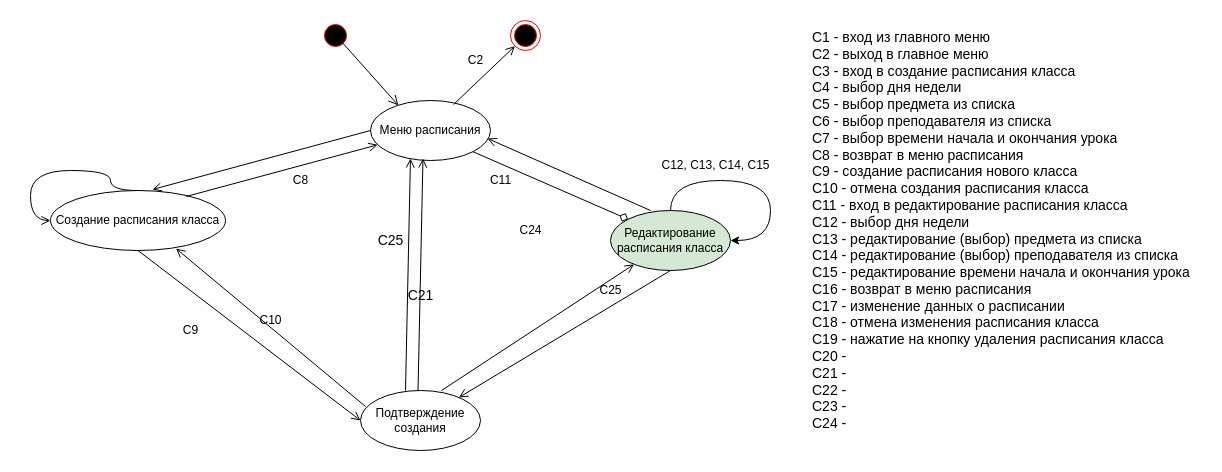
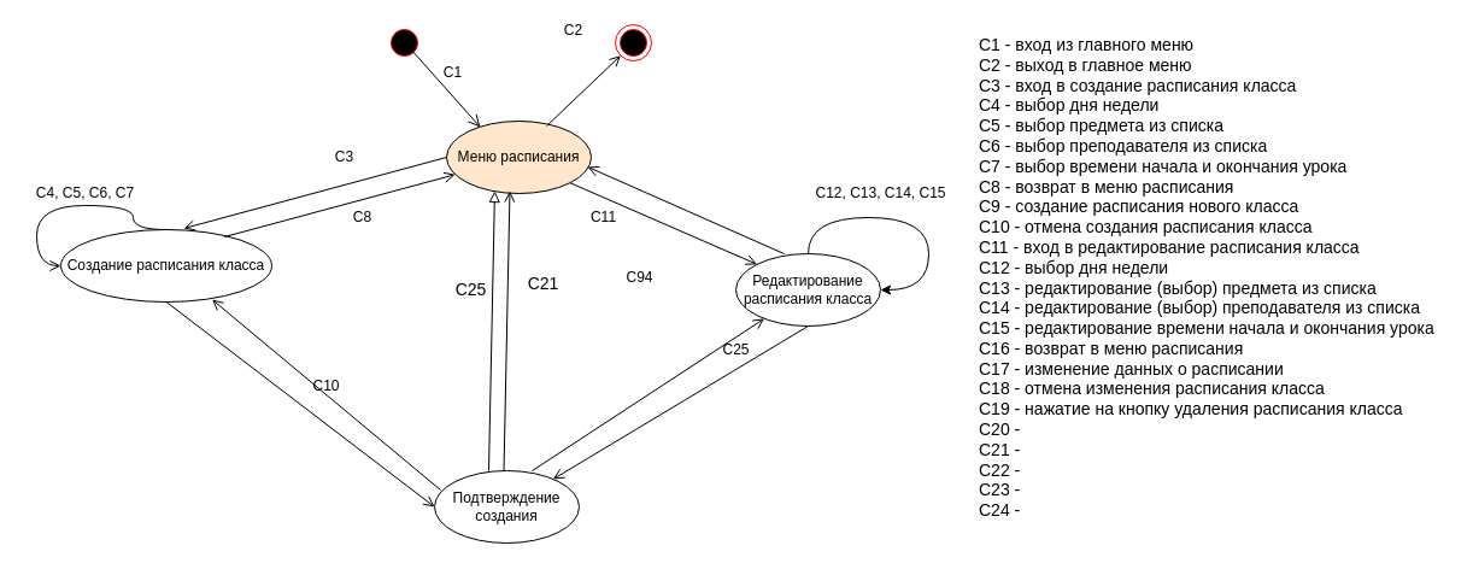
  <mxCell id="0" />
  <mxCell id="1" parent="0" />
  <mxCell id="2" value="" style="ellipse;html=1;shape=startState;fillColor=#000000;strokeColor=#ff0000;" parent="1" vertex="1"><mxGeometry x="320" y="20" width="30" height="30" as="geometry" /></mxCell>
  <mxCell id="3" value="" style="html=1;verticalAlign=bottom;endArrow=open;endSize=8;strokeColor=#000000;rounded=0;entryX=0.233;entryY=0.083;entryDx=0;entryDy=0;entryPerimeter=0;" parent="1" target="5" edge="1"><mxGeometry relative="1" as="geometry"><mxPoint x="394.32" y="100" as="targetPoint" /><mxPoint x="340" y="40" as="sourcePoint" /></mxGeometry></mxCell>
  <mxCell id="4" value="" style="ellipse;html=1;shape=endState;fillColor=#000000;strokeColor=#ff0000;" parent="1" vertex="1"><mxGeometry x="510" y="20" width="30" height="30" as="geometry" /></mxCell>
- <mxCell id="5" value="Меню расписания" style="ellipse;whiteSpace=wrap;html=1;" parent="1" vertex="1"><mxGeometry x="370" y="100" width="120" height="60" as="geometry" /></mxCell>
+ <mxCell id="5" value="Меню расписания" style="ellipse;whiteSpace=wrap;html=1;fillColor=#ffe6cc;" parent="1" vertex="1"><mxGeometry x="370" y="100" width="120" height="60" as="geometry" /></mxCell>
  <mxCell id="6" value="" style="endArrow=open;html=1;rounded=0;endFill=0;endSize=7;entryX=0;entryY=1;entryDx=0;entryDy=0;exitX=0.692;exitY=0.067;exitDx=0;exitDy=0;exitPerimeter=0;" parent="1" source="5" target="4" edge="1"><mxGeometry width="50" height="50" relative="1" as="geometry"><mxPoint x="460" y="100" as="sourcePoint" /><mxPoint x="510" y="50" as="targetPoint" /></mxGeometry></mxCell>
- <mxCell id="8" value="С2" style="text;html=1;align=center;verticalAlign=middle;resizable=0;points=[];autosize=1;strokeColor=none;fillColor=none;" parent="1" vertex="1"><mxGeometry x="460" y="50" width="30" height="20" as="geometry" /></mxCell>
+ <mxCell id="7" value="С1" style="text;html=1;align=center;verticalAlign=middle;resizable=0;points=[];autosize=1;strokeColor=none;fillColor=none;" parent="1" vertex="1"><mxGeometry x="360" y="50" width="30" height="20" as="geometry" /></mxCell>
+ <mxCell id="8" value="С2" style="text;html=1;align=center;verticalAlign=middle;resizable=0;points=[];autosize=1;strokeColor=none;fillColor=none;" parent="1" vertex="1"><mxGeometry x="460" y="15" width="30" height="20" as="geometry" /></mxCell>
  <mxCell id="9" value="" style="edgeStyle=orthogonalEdgeStyle;rounded=0;orthogonalLoop=1;jettySize=auto;html=1;endArrow=open;endFill=0;endSize=7;curved=1;entryX=0;entryY=0.5;entryDx=0;entryDy=0;exitX=0.5;exitY=0;exitDx=0;exitDy=0;" parent="1" source="10" target="10" edge="1"><mxGeometry relative="1" as="geometry"><mxPoint x="310" y="120" as="targetPoint" /><Array as="points"><mxPoint x="110" y="170" /><mxPoint x="30" y="170" /><mxPoint x="30" y="220" /></Array></mxGeometry></mxCell>
  <mxCell id="10" value="Создание расписания класса" style="ellipse;whiteSpace=wrap;html=1;" parent="1" vertex="1"><mxGeometry x="50" y="190" width="175" height="60" as="geometry" /></mxCell>
  <mxCell id="11" value="" style="edgeStyle=orthogonalEdgeStyle;rounded=0;orthogonalLoop=1;jettySize=auto;html=1;elbow=vertical;curved=1;entryX=1;entryY=0.5;entryDx=0;entryDy=0;" parent="1" source="12" target="12" edge="1"><mxGeometry relative="1" as="geometry"><Array as="points"><mxPoint x="670" y="180" /><mxPoint x="770" y="180" /><mxPoint x="770" y="240" /></Array><mxPoint x="740" y="240" as="targetPoint" /></mxGeometry></mxCell>
- <mxCell id="12" value="Редактирование расписания класса" style="ellipse;whiteSpace=wrap;html=1;fillColor=#d5e8d4;" parent="1" vertex="1"><mxGeometry x="610" y="210" width="120" height="60" as="geometry" /></mxCell>
+ <mxCell id="12" value="Редактирование расписания класса" style="ellipse;whiteSpace=wrap;html=1;" parent="1" vertex="1"><mxGeometry x="610" y="210" width="120" height="60" as="geometry" /></mxCell>
  <mxCell id="13" value="" style="endArrow=open;html=1;rounded=0;endSize=7;endFill=0;exitX=0;exitY=0.5;exitDx=0;exitDy=0;exitPerimeter=0;entryX=0.583;entryY=-0.017;entryDx=0;entryDy=0;entryPerimeter=0;" parent="1" source="5" target="10" edge="1"><mxGeometry width="50" height="50" relative="1" as="geometry"><mxPoint x="350" y="130" as="sourcePoint" /><mxPoint x="150" y="180" as="targetPoint" /></mxGeometry></mxCell>
+ <mxCell id="14" value="С3" style="text;html=1;align=center;verticalAlign=middle;resizable=0;points=[];autosize=1;strokeColor=none;fillColor=none;" parent="1" vertex="1"><mxGeometry x="270" y="120" width="30" height="20" as="geometry" /></mxCell>
+ <mxCell id="15" value="C4, C5, C6, C7" style="text;html=1;align=center;verticalAlign=middle;resizable=0;points=[];autosize=1;strokeColor=none;fillColor=none;" parent="1" vertex="1"><mxGeometry x="20" y="150" width="100" height="20" as="geometry" /></mxCell>
  <mxCell id="16" value="" style="endArrow=open;html=1;rounded=0;endSize=7;endFill=0;exitX=0.775;exitY=0.1;exitDx=0;exitDy=0;exitPerimeter=0;" parent="1" source="10" target="5" edge="1"><mxGeometry width="50" height="50" relative="1" as="geometry"><mxPoint x="160" y="190" as="sourcePoint" /><mxPoint x="380" y="140" as="targetPoint" /></mxGeometry></mxCell>
  <mxCell id="17" value="C8" style="text;html=1;align=center;verticalAlign=middle;resizable=0;points=[];autosize=1;strokeColor=none;fillColor=none;" parent="1" vertex="1"><mxGeometry x="285" y="170" width="30" height="20" as="geometry" /></mxCell>
- <mxCell id="18" value="" style="endArrow=diamond;html=1;rounded=0;endSize=7;endFill=0;exitX=1;exitY=1;exitDx=0;exitDy=0;entryX=0;entryY=0;entryDx=0;entryDy=0;" parent="1" source="5" target="12" edge="1"><mxGeometry width="50" height="50" relative="1" as="geometry"><mxPoint x="380" y="160" as="sourcePoint" /><mxPoint x="310" y="220" as="targetPoint" /></mxGeometry></mxCell>
+ <mxCell id="18" value="" style="endArrow=open;html=1;rounded=0;endSize=7;endFill=0;exitX=1;exitY=1;exitDx=0;exitDy=0;entryX=0;entryY=0;entryDx=0;entryDy=0;" parent="1" source="5" target="12" edge="1"><mxGeometry width="50" height="50" relative="1" as="geometry"><mxPoint x="380" y="160" as="sourcePoint" /><mxPoint x="310" y="220" as="targetPoint" /></mxGeometry></mxCell>
  <mxCell id="19" value="" style="endArrow=open;html=1;rounded=0;endSize=7;endFill=0;entryX=0.975;entryY=0.633;entryDx=0;entryDy=0;entryPerimeter=0;" parent="1" target="5" edge="1"><mxGeometry width="50" height="50" relative="1" as="geometry"><mxPoint x="650" y="210" as="sourcePoint" /><mxPoint x="400" y="150" as="targetPoint" /></mxGeometry></mxCell>
  <mxCell id="20" value="Подтверждение создания" style="ellipse;whiteSpace=wrap;html=1;" parent="1" vertex="1"><mxGeometry x="360" y="390" width="120" height="60" as="geometry" /></mxCell>
  <mxCell id="21" value="" style="endArrow=open;html=1;rounded=0;endSize=7;endFill=0;exitX=0.5;exitY=1;exitDx=0;exitDy=0;entryX=0;entryY=0.5;entryDx=0;entryDy=0;" parent="1" source="10" target="20" edge="1"><mxGeometry width="50" height="50" relative="1" as="geometry"><mxPoint x="100" y="260" as="sourcePoint" /><mxPoint x="350" y="410" as="targetPoint" /></mxGeometry></mxCell>
  <mxCell id="22" value="" style="endArrow=open;html=1;rounded=0;endSize=7;endFill=0;entryX=0.717;entryY=0.967;entryDx=0;entryDy=0;entryPerimeter=0;exitX=0.042;exitY=0.267;exitDx=0;exitDy=0;exitPerimeter=0;" parent="1" source="20" target="10" edge="1"><mxGeometry width="50" height="50" relative="1" as="geometry"><mxPoint x="360" y="400" as="sourcePoint" /><mxPoint x="130" y="260" as="targetPoint" /></mxGeometry></mxCell>
- <mxCell id="23" value="C9" style="text;html=1;align=center;verticalAlign=middle;resizable=0;points=[];autosize=1;strokeColor=none;fillColor=none;" parent="1" vertex="1"><mxGeometry x="175" y="320" width="30" height="20" as="geometry" /></mxCell>
  <mxCell id="24" value="С10" style="text;html=1;align=center;verticalAlign=middle;resizable=0;points=[];autosize=1;strokeColor=none;fillColor=none;" parent="1" vertex="1"><mxGeometry x="250" y="310" width="40" height="20" as="geometry" /></mxCell>
  <mxCell id="25" value="" style="endArrow=open;html=1;rounded=0;endSize=7;endFill=0;exitX=0.675;exitY=0;exitDx=0;exitDy=0;exitPerimeter=0;" parent="1" source="20" target="12" edge="1"><mxGeometry width="50" height="50" relative="1" as="geometry"><mxPoint x="400" y="370" as="sourcePoint" /><mxPoint x="350" y="290" as="targetPoint" /></mxGeometry></mxCell>
  <mxCell id="26" value="" style="endArrow=open;html=1;rounded=0;endSize=7;endFill=0;exitX=0.5;exitY=1;exitDx=0;exitDy=0;" parent="1" source="12" target="20" edge="1"><mxGeometry width="50" height="50" relative="1" as="geometry"><mxPoint x="340" y="300" as="sourcePoint" /><mxPoint x="400" y="400" as="targetPoint" /></mxGeometry></mxCell>
- <mxCell id="27" value="C12, C13, C14, C15" style="text;html=1;align=center;verticalAlign=middle;resizable=0;points=[];autosize=1;strokeColor=none;fillColor=none;" parent="1" vertex="1"><mxGeometry x="655" y="155" width="120" height="20" as="geometry" /></mxCell>
+ <mxCell id="27" value="C12, C13, C14, C15" style="text;html=1;align=center;verticalAlign=middle;resizable=0;points=[];autosize=1;strokeColor=none;fillColor=none;" parent="1" vertex="1"><mxGeometry x="670" y="150" width="120" height="20" as="geometry" /></mxCell>
  <mxCell id="28" value="С11" style="text;html=1;align=center;verticalAlign=middle;resizable=0;points=[];autosize=1;strokeColor=none;fillColor=none;" parent="1" vertex="1"><mxGeometry x="480" y="170" width="40" height="20" as="geometry" /></mxCell>
- <mxCell id="29" value="С24" style="text;html=1;align=center;verticalAlign=middle;resizable=0;points=[];autosize=1;strokeColor=none;fillColor=none;" parent="1" vertex="1"><mxGeometry x="510" y="220" width="40" height="20" as="geometry" /></mxCell>
+ <mxCell id="29" value="С94" style="text;html=1;align=center;verticalAlign=middle;resizable=0;points=[];autosize=1;strokeColor=none;fillColor=none;" parent="1" vertex="1"><mxGeometry x="510" y="220" width="40" height="20" as="geometry" /></mxCell>
  <mxCell id="30" value="С25" style="text;html=1;align=center;verticalAlign=middle;resizable=0;points=[];autosize=1;strokeColor=none;fillColor=none;" parent="1" vertex="1"><mxGeometry x="590" y="280" width="40" height="20" as="geometry" /></mxCell>
  <mxCell id="31" value="C1 - вход из главного меню&lt;br&gt;C2 - выход в главное меню&lt;br&gt;C3 - вход в создание расписания класса&lt;br&gt;C4 - выбор дня недели&lt;br&gt;C5 - выбор предмета из списка&lt;br&gt;C6 - выбор преподавателя из списка&lt;br&gt;C7 - выбор времени начала и окончания урока&lt;br&gt;C8 - возврат в меню расписания&lt;br&gt;C9 - создание расписания нового класса&lt;br&gt;C10 - отмена создания расписания класса&amp;nbsp;&lt;br&gt;C11 - вход в редактирование расписания класса&lt;br&gt;C12 - выбор дня недели&lt;br&gt;C13 - редактирование (выбор) предмета из списка&lt;br&gt;C14 - редактирование (выбор) преподавателя из списка&lt;br&gt;C15 - редактирование времени начала и окончания урока&lt;br&gt;C16 - возврат в меню расписания&lt;br&gt;C17 - изменение данных о расписании&lt;br&gt;C18 - отмена изменения расписания класса&lt;br&gt;C19 - нажатие на кнопку удаления расписания класса&lt;br&gt;C20 -&amp;nbsp;&lt;br&gt;C21 -&amp;nbsp;&lt;br&gt;C22 -&amp;nbsp;&lt;br&gt;C23 -&amp;nbsp;&lt;br&gt;C24 -&amp;nbsp;" style="text;html=1;align=left;verticalAlign=middle;resizable=0;points=[];autosize=1;strokeColor=none;fillColor=none;fontSize=14;" vertex="1" parent="1"><mxGeometry x="810" y="25" width="390" height="410" as="geometry" /></mxCell>
- <mxCell id="32" value="" style="endArrow=open;html=1;rounded=0;endSize=7;endFill=0;entryX=0.333;entryY=0.967;entryDx=0;entryDy=0;exitX=0.375;exitY=0;exitDx=0;exitDy=0;entryPerimeter=0;exitPerimeter=0;" edge="1" parent="1" source="20" target="5"><mxGeometry width="50" height="50" relative="1" as="geometry"><mxPoint x="375.04" y="416.02" as="sourcePoint" /><mxPoint x="146.04" y="258.02" as="targetPoint" /></mxGeometry></mxCell>
+ <mxCell id="32" value="" style="endArrow=block;html=1;rounded=0;endSize=7;endFill=0;entryX=0.333;entryY=0.967;entryDx=0;entryDy=0;exitX=0.375;exitY=0;exitDx=0;exitDy=0;entryPerimeter=0;exitPerimeter=0;" edge="1" parent="1" source="20" target="5"><mxGeometry width="50" height="50" relative="1" as="geometry"><mxPoint x="375.04" y="416.02" as="sourcePoint" /><mxPoint x="146.04" y="258.02" as="targetPoint" /></mxGeometry></mxCell>
  <mxCell id="33" value="С25" style="text;html=1;align=center;verticalAlign=middle;resizable=0;points=[];autosize=1;strokeColor=none;fillColor=none;fontSize=14;" vertex="1" parent="1"><mxGeometry x="370" y="230" width="40" height="20" as="geometry" /></mxCell>
  <mxCell id="34" value="" style="endArrow=open;html=1;rounded=0;endSize=7;endFill=0;entryX=0.333;entryY=0.967;entryDx=0;entryDy=0;exitX=0.375;exitY=0;exitDx=0;exitDy=0;entryPerimeter=0;exitPerimeter=0;" edge="1" parent="1"><mxGeometry width="50" height="50" relative="1" as="geometry"><mxPoint x="417.52" y="390" as="sourcePoint" /><mxPoint x="422.48" y="158.02" as="targetPoint" /></mxGeometry></mxCell>
- <mxCell id="35" value="С21" style="text;html=1;align=center;verticalAlign=middle;resizable=0;points=[];autosize=1;strokeColor=none;fillColor=none;fontSize=14;" vertex="1" parent="1"><mxGeometry x="400" y="285" width="40" height="20" as="geometry" /></mxCell>
+ <mxCell id="35" value="С21" style="text;html=1;align=center;verticalAlign=middle;resizable=0;points=[];autosize=1;strokeColor=none;fillColor=none;fontSize=14;" vertex="1" parent="1"><mxGeometry x="430" y="225" width="40" height="20" as="geometry" /></mxCell>
